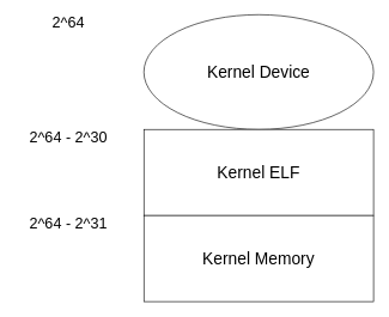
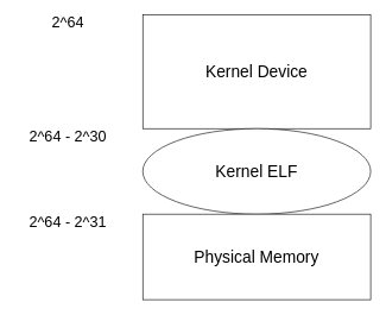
  <mxCell id="0" />
  <mxCell id="1" parent="0" />
- <mxCell id="2" value="&lt;font style=&quot;font-size: 23px&quot;&gt;Kernel Device&lt;/font&gt;" style="ellipse;whiteSpace=wrap;html=1;" vertex="1" parent="1"><mxGeometry x="200" y="20" width="320" height="160" as="geometry" /></mxCell>
- <mxCell id="3" value="&lt;span&gt;&lt;font style=&quot;font-size: 23px&quot;&gt;Kernel ELF&lt;/font&gt;&lt;/span&gt;" style="rounded=0;whiteSpace=wrap;html=1;" vertex="1" parent="1"><mxGeometry x="200" y="180" width="320" height="120" as="geometry" /></mxCell>
- <mxCell id="4" value="&lt;font style=&quot;font-size: 23px&quot;&gt;Kernel Memory&lt;/font&gt;" style="rounded=0;whiteSpace=wrap;html=1;" vertex="1" parent="1"><mxGeometry x="200" y="300" width="320" height="120" as="geometry" /></mxCell>
+ <mxCell id="2" value="&lt;font style=&quot;font-size: 23px&quot;&gt;Kernel Device&lt;/font&gt;" style="rounded=0;whiteSpace=wrap;html=1;" vertex="1" parent="1"><mxGeometry x="200" y="20" width="320" height="160" as="geometry" /></mxCell>
+ <mxCell id="3" value="&lt;span&gt;&lt;font style=&quot;font-size: 23px&quot;&gt;Kernel ELF&lt;/font&gt;&lt;/span&gt;" style="ellipse;whiteSpace=wrap;html=1;" vertex="1" parent="1"><mxGeometry x="200" y="180" width="320" height="120" as="geometry" /></mxCell>
+ <mxCell id="4" value="&lt;font style=&quot;font-size: 23px&quot;&gt;Physical Memory&lt;/font&gt;" style="rounded=0;whiteSpace=wrap;html=1;" vertex="1" parent="1"><mxGeometry x="200" y="300" width="320" height="120" as="geometry" /></mxCell>
  <mxCell id="5" value="&lt;font style=&quot;font-size: 21px&quot;&gt;2^64 - 2^31&lt;/font&gt;" style="text;html=1;strokeColor=none;fillColor=none;align=center;verticalAlign=middle;whiteSpace=wrap;rounded=0;" vertex="1" parent="1"><mxGeometry x="20" y="300" width="150" height="20" as="geometry" /></mxCell>
  <mxCell id="6" value="&lt;font style=&quot;font-size: 21px&quot;&gt;2^64 - 2^30&lt;/font&gt;" style="text;html=1;strokeColor=none;fillColor=none;align=center;verticalAlign=middle;whiteSpace=wrap;rounded=0;" vertex="1" parent="1"><mxGeometry x="20" y="180" width="150" height="20" as="geometry" /></mxCell>
  <mxCell id="7" value="&lt;font style=&quot;font-size: 21px&quot;&gt;2^64&lt;/font&gt;" style="text;html=1;strokeColor=none;fillColor=none;align=center;verticalAlign=middle;whiteSpace=wrap;rounded=0;" vertex="1" parent="1"><mxGeometry x="20" y="20" width="150" height="20" as="geometry" /></mxCell>
